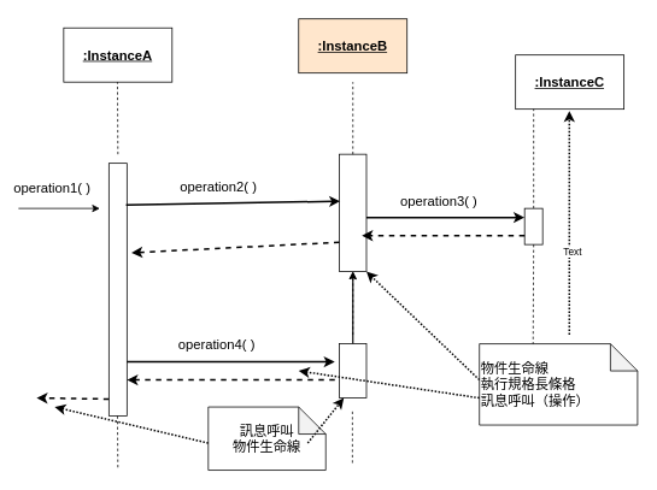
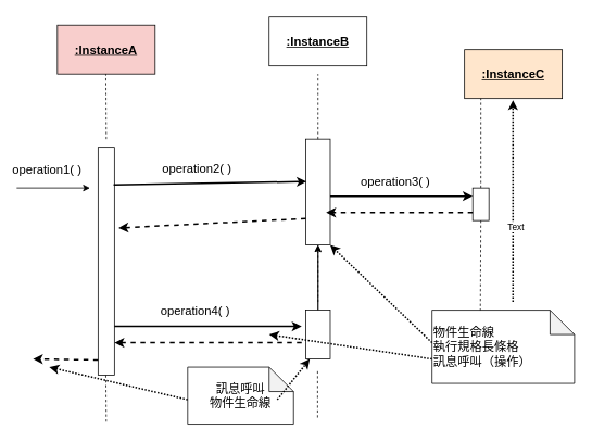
  <mxCell id="0" />
  <mxCell id="1" parent="0" />
- <mxCell id="2" value="&lt;b style=&quot;font-size: 15px;&quot;&gt;&lt;u&gt;:InstanceA&lt;/u&gt;&lt;/b&gt;" style="rounded=0;whiteSpace=wrap;html=1;" vertex="1" parent="1"><mxGeometry x="70" y="30" width="120" height="60" as="geometry" /></mxCell>
- <mxCell id="3" value="&lt;b style=&quot;font-size: 15px;&quot;&gt;&lt;u&gt;:InstanceC&lt;/u&gt;&lt;/b&gt;" style="rounded=0;whiteSpace=wrap;html=1;" vertex="1" parent="1"><mxGeometry x="570" y="60" width="120" height="60" as="geometry" /></mxCell>
- <mxCell id="4" value="&lt;b style=&quot;font-size: 15px;&quot;&gt;&lt;u&gt;:InstanceB&lt;/u&gt;&lt;/b&gt;" style="rounded=0;whiteSpace=wrap;html=1;fillColor=#ffe6cc;" vertex="1" parent="1"><mxGeometry x="330" y="20" width="120" height="60" as="geometry" /></mxCell>
+ <mxCell id="2" value="&lt;b style=&quot;font-size: 15px;&quot;&gt;&lt;u&gt;:InstanceA&lt;/u&gt;&lt;/b&gt;" style="rounded=0;whiteSpace=wrap;html=1;fillColor=#f8cecc;" vertex="1" parent="1"><mxGeometry x="70" y="30" width="120" height="60" as="geometry" /></mxCell>
+ <mxCell id="3" value="&lt;b style=&quot;font-size: 15px;&quot;&gt;&lt;u&gt;:InstanceC&lt;/u&gt;&lt;/b&gt;" style="rounded=0;whiteSpace=wrap;html=1;fillColor=#ffe6cc;" vertex="1" parent="1"><mxGeometry x="570" y="60" width="120" height="60" as="geometry" /></mxCell>
+ <mxCell id="4" value="&lt;b style=&quot;font-size: 15px;&quot;&gt;&lt;u&gt;:InstanceB&lt;/u&gt;&lt;/b&gt;" style="rounded=0;whiteSpace=wrap;html=1;" vertex="1" parent="1"><mxGeometry x="330" y="20" width="120" height="60" as="geometry" /></mxCell>
  <mxCell id="5" value="" style="edgeStyle=none;html=1;" edge="1" parent="1" source="7" target="9"><mxGeometry relative="1" as="geometry" /></mxCell>
  <mxCell id="6" value="" style="edgeStyle=none;html=1;" edge="1" parent="1" source="7" target="9"><mxGeometry relative="1" as="geometry" /></mxCell>
  <mxCell id="7" value="" style="rounded=0;whiteSpace=wrap;html=1;" vertex="1" parent="1"><mxGeometry x="375" y="380" width="30" height="60" as="geometry" /></mxCell>
  <mxCell id="8" value="" style="rounded=0;whiteSpace=wrap;html=1;" vertex="1" parent="1"><mxGeometry x="120" y="180" width="20" height="280" as="geometry" /></mxCell>
  <mxCell id="9" value="" style="rounded=0;whiteSpace=wrap;html=1;" vertex="1" parent="1"><mxGeometry x="375" y="170" width="30" height="130" as="geometry" /></mxCell>
  <mxCell id="10" value="" style="endArrow=none;dashed=1;html=1;fontSize=15;entryX=0.5;entryY=1;entryDx=0;entryDy=0;" edge="1" parent="1"><mxGeometry width="50" height="50" relative="1" as="geometry"><mxPoint x="130" y="170" as="sourcePoint" /><mxPoint x="129.5" y="90" as="targetPoint" /></mxGeometry></mxCell>
  <mxCell id="11" value="" style="endArrow=classic;html=1;" edge="1" parent="1"><mxGeometry width="50" height="50" relative="1" as="geometry"><mxPoint x="20" y="230" as="sourcePoint" /><mxPoint x="110" y="230" as="targetPoint" /></mxGeometry></mxCell>
  <mxCell id="12" value="operation1( )" style="edgeLabel;html=1;align=center;verticalAlign=middle;resizable=0;points=[];fontSize=15;" vertex="1" connectable="0" parent="1"><mxGeometry x="40.003" y="209.997" as="geometry"><mxPoint x="16" y="-3" as="offset" /></mxGeometry></mxCell>
  <mxCell id="13" value="訊息呼叫&lt;br&gt;物件生命線" style="shape=note;whiteSpace=wrap;html=1;backgroundOutline=1;darkOpacity=0.05;fontSize=15;movable=0;resizable=0;rotatable=0;deletable=0;editable=0;connectable=0;" vertex="1" parent="1"><mxGeometry x="230" y="450" width="130" height="70" as="geometry" /></mxCell>
  <mxCell id="14" value="物件生命線&lt;br&gt;執行規格長條格&lt;br&gt;訊息呼叫（操作）" style="shape=note;whiteSpace=wrap;html=1;backgroundOutline=1;darkOpacity=0.05;fontSize=15;movable=0;resizable=0;rotatable=0;deletable=0;editable=0;connectable=0;align=left;" vertex="1" parent="1"><mxGeometry x="530" y="380" width="175" height="90" as="geometry" /></mxCell>
  <mxCell id="15" value="" style="endArrow=classic;html=1;rounded=1;dashed=1;strokeWidth=2;fontSize=15;dashPattern=1 1;entryX=0.867;entryY=1.037;entryDx=0;entryDy=0;entryPerimeter=0;" edge="1" parent="1"><mxGeometry width="50" height="50" relative="1" as="geometry"><mxPoint x="629.5" y="370" as="sourcePoint" /><mxPoint x="629.5" y="122" as="targetPoint" /></mxGeometry></mxCell>
  <mxCell id="16" value="Text" style="edgeLabel;html=1;align=center;verticalAlign=middle;resizable=0;points=[];" vertex="1" connectable="0" parent="15"><mxGeometry x="-0.249" y="-3" relative="1" as="geometry"><mxPoint as="offset" /></mxGeometry></mxCell>
  <mxCell id="17" value="" style="endArrow=classic;html=1;rounded=1;dashed=1;strokeWidth=2;fontSize=15;dashPattern=1 1;entryX=1;entryY=1;entryDx=0;entryDy=0;" edge="1" parent="1" target="9"><mxGeometry width="50" height="50" relative="1" as="geometry"><mxPoint x="530" y="420" as="sourcePoint" /><mxPoint x="400" y="340" as="targetPoint" /></mxGeometry></mxCell>
  <mxCell id="18" value="" style="endArrow=none;dashed=1;html=1;fontSize=15;entryX=0.5;entryY=1;entryDx=0;entryDy=0;" edge="1" parent="1"><mxGeometry width="50" height="50" relative="1" as="geometry"><mxPoint x="390" y="170" as="sourcePoint" /><mxPoint x="390" y="90" as="targetPoint" /><Array as="points"><mxPoint x="390" y="150" /></Array></mxGeometry></mxCell>
  <mxCell id="19" value="" style="endArrow=none;dashed=1;html=1;fontSize=15;" edge="1" parent="1" target="9"><mxGeometry width="50" height="50" relative="1" as="geometry"><mxPoint x="390" y="370" as="sourcePoint" /><mxPoint x="390" y="360" as="targetPoint" /></mxGeometry></mxCell>
  <mxCell id="20" value="" style="endArrow=none;dashed=1;html=1;fontSize=15;exitX=0.5;exitY=1;exitDx=0;exitDy=0;" edge="1" parent="1"><mxGeometry width="50" height="50" relative="1" as="geometry"><mxPoint x="389.5" y="455" as="sourcePoint" /><mxPoint x="389.5" y="515" as="targetPoint" /></mxGeometry></mxCell>
  <mxCell id="21" value="" style="endArrow=classic;html=1;rounded=1;dashed=1;strokeWidth=2;fontSize=15;dashPattern=1 1;" edge="1" parent="1"><mxGeometry width="50" height="50" relative="1" as="geometry"><mxPoint x="530" y="440" as="sourcePoint" /><mxPoint x="330" y="410" as="targetPoint" /></mxGeometry></mxCell>
  <mxCell id="22" value="" style="endArrow=classic;html=1;fontSize=15;entryX=0.033;entryY=0.4;entryDx=0;entryDy=0;strokeWidth=2;rounded=1;entryPerimeter=0;exitX=0.95;exitY=0.165;exitDx=0;exitDy=0;exitPerimeter=0;" edge="1" parent="1" source="8" target="9"><mxGeometry width="50" height="50" relative="1" as="geometry"><mxPoint x="150" y="240" as="sourcePoint" /><mxPoint x="350" y="260" as="targetPoint" /></mxGeometry></mxCell>
  <mxCell id="23" value="operation2( )" style="edgeLabel;html=1;align=center;verticalAlign=middle;resizable=0;points=[];fontSize=15;" vertex="1" connectable="0" parent="22"><mxGeometry x="-0.302" y="-2" relative="1" as="geometry"><mxPoint x="18" y="-22" as="offset" /></mxGeometry></mxCell>
  <mxCell id="24" value="" style="endArrow=none;dashed=1;html=1;fontSize=15;exitX=0.5;exitY=1;exitDx=0;exitDy=0;" edge="1" parent="1"><mxGeometry width="50" height="50" relative="1" as="geometry"><mxPoint x="129.5" y="460" as="sourcePoint" /><mxPoint x="130" y="520" as="targetPoint" /><Array as="points"><mxPoint x="130" y="520" /></Array></mxGeometry></mxCell>
  <mxCell id="25" value="" style="endArrow=classic;html=1;rounded=1;dashed=1;strokeWidth=2;fontSize=15;dashPattern=1 1;" edge="1" parent="1"><mxGeometry width="50" height="50" relative="1" as="geometry"><mxPoint x="230" y="490" as="sourcePoint" /><mxPoint x="60" y="450" as="targetPoint" /></mxGeometry></mxCell>
  <mxCell id="26" value="" style="endArrow=classic;html=1;rounded=1;strokeWidth=2;fontSize=15;dashed=1;exitX=0;exitY=0.75;exitDx=0;exitDy=0;" edge="1" parent="1"><mxGeometry width="50" height="50" relative="1" as="geometry"><mxPoint x="120" y="441.2" as="sourcePoint" /><mxPoint x="40" y="440" as="targetPoint" /></mxGeometry></mxCell>
  <mxCell id="27" value="" style="endArrow=classic;html=1;fontSize=15;strokeWidth=2;rounded=1;" edge="1" parent="1"><mxGeometry width="50" height="50" relative="1" as="geometry"><mxPoint x="140" y="400" as="sourcePoint" /><mxPoint x="370" y="400" as="targetPoint" /></mxGeometry></mxCell>
  <mxCell id="28" value="operation4( )" style="edgeLabel;html=1;align=center;verticalAlign=middle;resizable=0;points=[];fontSize=15;" vertex="1" connectable="0" parent="27"><mxGeometry x="-0.302" y="-2" relative="1" as="geometry"><mxPoint x="18" y="-22" as="offset" /></mxGeometry></mxCell>
  <mxCell id="29" value="" style="endArrow=classic;html=1;rounded=1;strokeWidth=2;fontSize=15;dashed=1;" edge="1" parent="1"><mxGeometry width="50" height="50" relative="1" as="geometry"><mxPoint x="370" y="420" as="sourcePoint" /><mxPoint x="140" y="420" as="targetPoint" /></mxGeometry></mxCell>
  <mxCell id="30" value="" style="endArrow=classic;html=1;rounded=1;strokeWidth=2;fontSize=15;dashed=1;exitX=0;exitY=0.75;exitDx=0;exitDy=0;entryX=1.25;entryY=0.354;entryDx=0;entryDy=0;entryPerimeter=0;" edge="1" parent="1" source="9" target="8"><mxGeometry width="50" height="50" relative="1" as="geometry"><mxPoint x="330" y="271" as="sourcePoint" /><mxPoint x="150" y="270" as="targetPoint" /></mxGeometry></mxCell>
  <mxCell id="31" value="" style="endArrow=none;dashed=1;html=1;fontSize=15;entryX=0.5;entryY=1;entryDx=0;entryDy=0;" edge="1" parent="1"><mxGeometry width="50" height="50" relative="1" as="geometry"><mxPoint x="590" y="230" as="sourcePoint" /><mxPoint x="590" y="120" as="targetPoint" /></mxGeometry></mxCell>
  <mxCell id="32" value="" style="rounded=0;whiteSpace=wrap;html=1;fontSize=15;" vertex="1" parent="1"><mxGeometry x="580" y="230" width="20" height="40" as="geometry" /></mxCell>
  <mxCell id="33" value="" style="endArrow=none;dashed=1;html=1;fontSize=15;exitX=0.5;exitY=1;exitDx=0;exitDy=0;" edge="1" parent="1" source="32"><mxGeometry width="50" height="50" relative="1" as="geometry"><mxPoint x="589.41" y="320" as="sourcePoint" /><mxPoint x="589.41" y="380" as="targetPoint" /></mxGeometry></mxCell>
  <mxCell id="34" value="" style="endArrow=classic;html=1;fontSize=15;strokeWidth=2;rounded=1;entryX=0;entryY=0.25;entryDx=0;entryDy=0;" edge="1" parent="1" target="32"><mxGeometry width="50" height="50" relative="1" as="geometry"><mxPoint x="405" y="240" as="sourcePoint" /><mxPoint x="560" y="240" as="targetPoint" /></mxGeometry></mxCell>
  <mxCell id="35" value="operation3( )" style="edgeLabel;html=1;align=center;verticalAlign=middle;resizable=0;points=[];fontSize=15;" vertex="1" connectable="0" parent="34"><mxGeometry x="-0.302" y="-2" relative="1" as="geometry"><mxPoint x="18" y="-22" as="offset" /></mxGeometry></mxCell>
  <mxCell id="36" value="" style="endArrow=classic;html=1;rounded=1;strokeWidth=2;fontSize=15;dashed=1;exitX=0;exitY=0.75;exitDx=0;exitDy=0;" edge="1" parent="1"><mxGeometry width="50" height="50" relative="1" as="geometry"><mxPoint x="580" y="260" as="sourcePoint" /><mxPoint x="400" y="260.2" as="targetPoint" /></mxGeometry></mxCell>
  <mxCell id="37" value="" style="endArrow=classic;html=1;rounded=1;dashed=1;strokeWidth=2;fontSize=15;dashPattern=1 1;" edge="1" parent="1"><mxGeometry width="50" height="50" relative="1" as="geometry"><mxPoint x="340" y="490" as="sourcePoint" /><mxPoint x="380" y="440" as="targetPoint" /></mxGeometry></mxCell>
